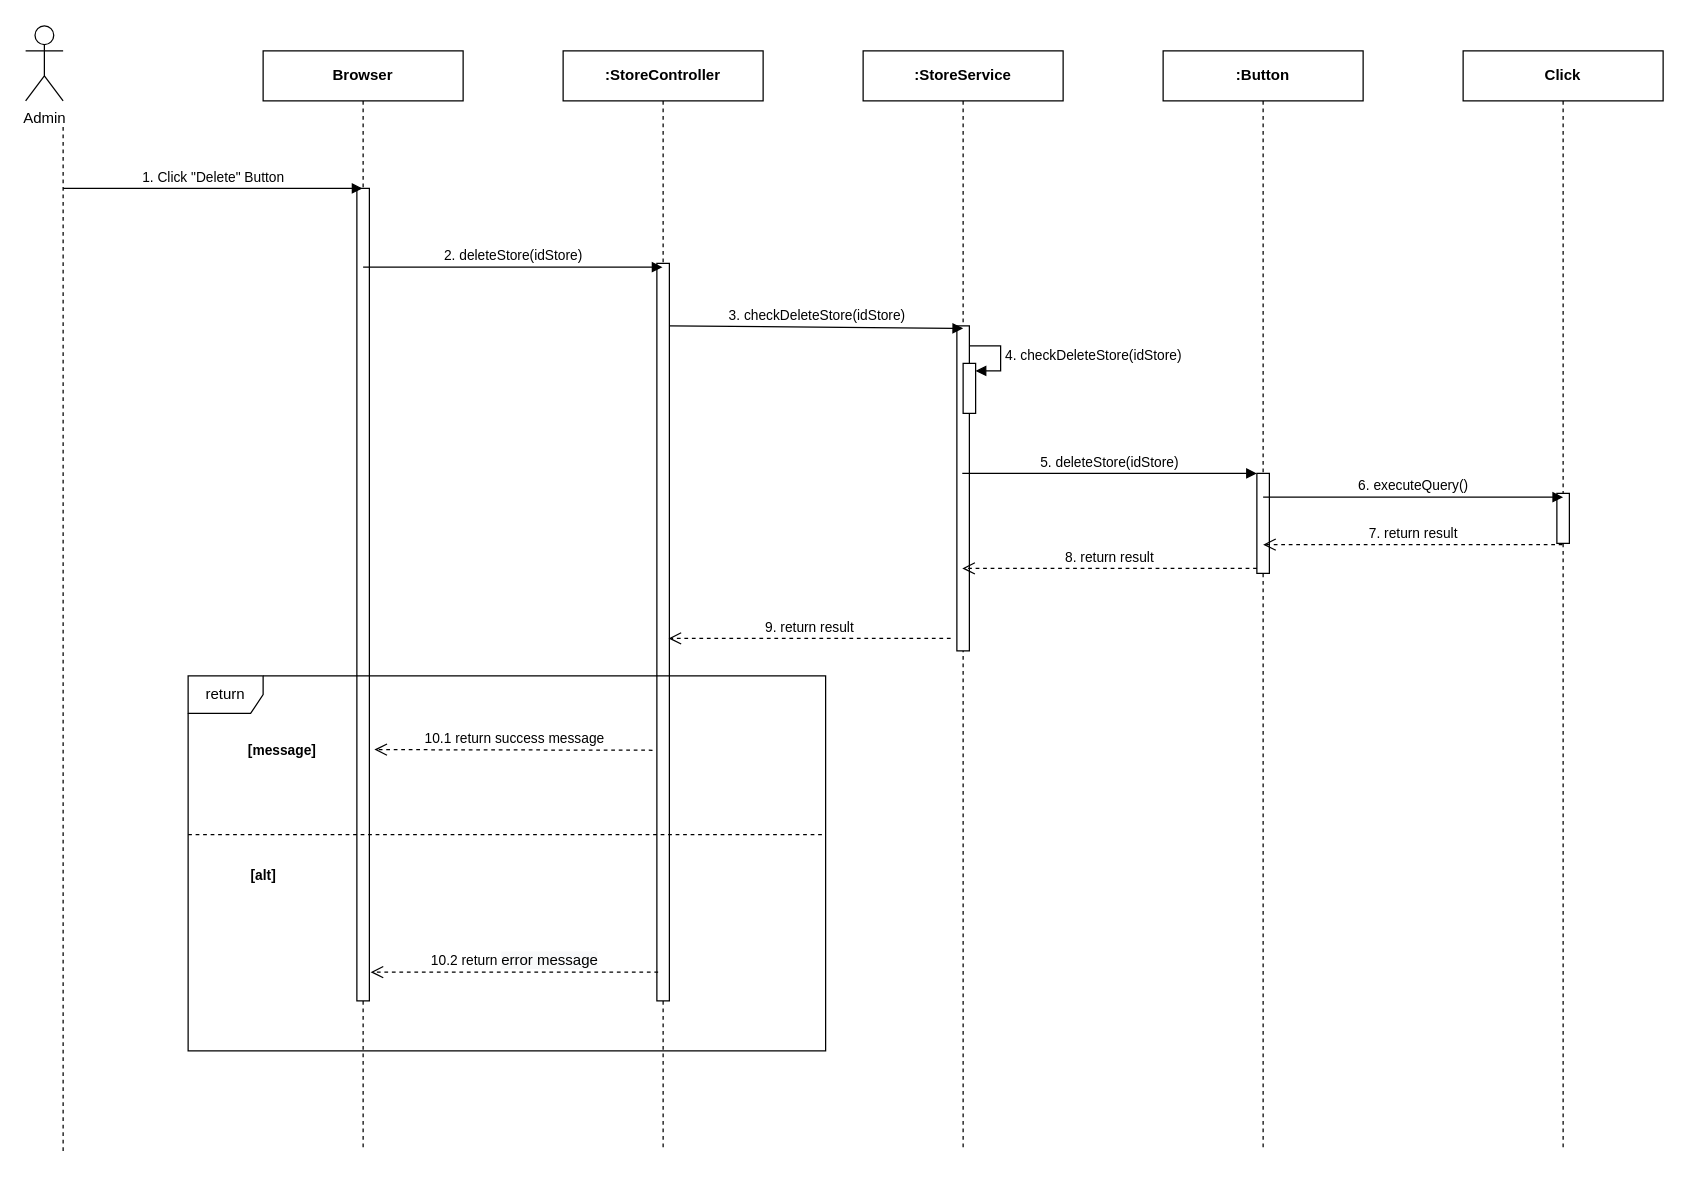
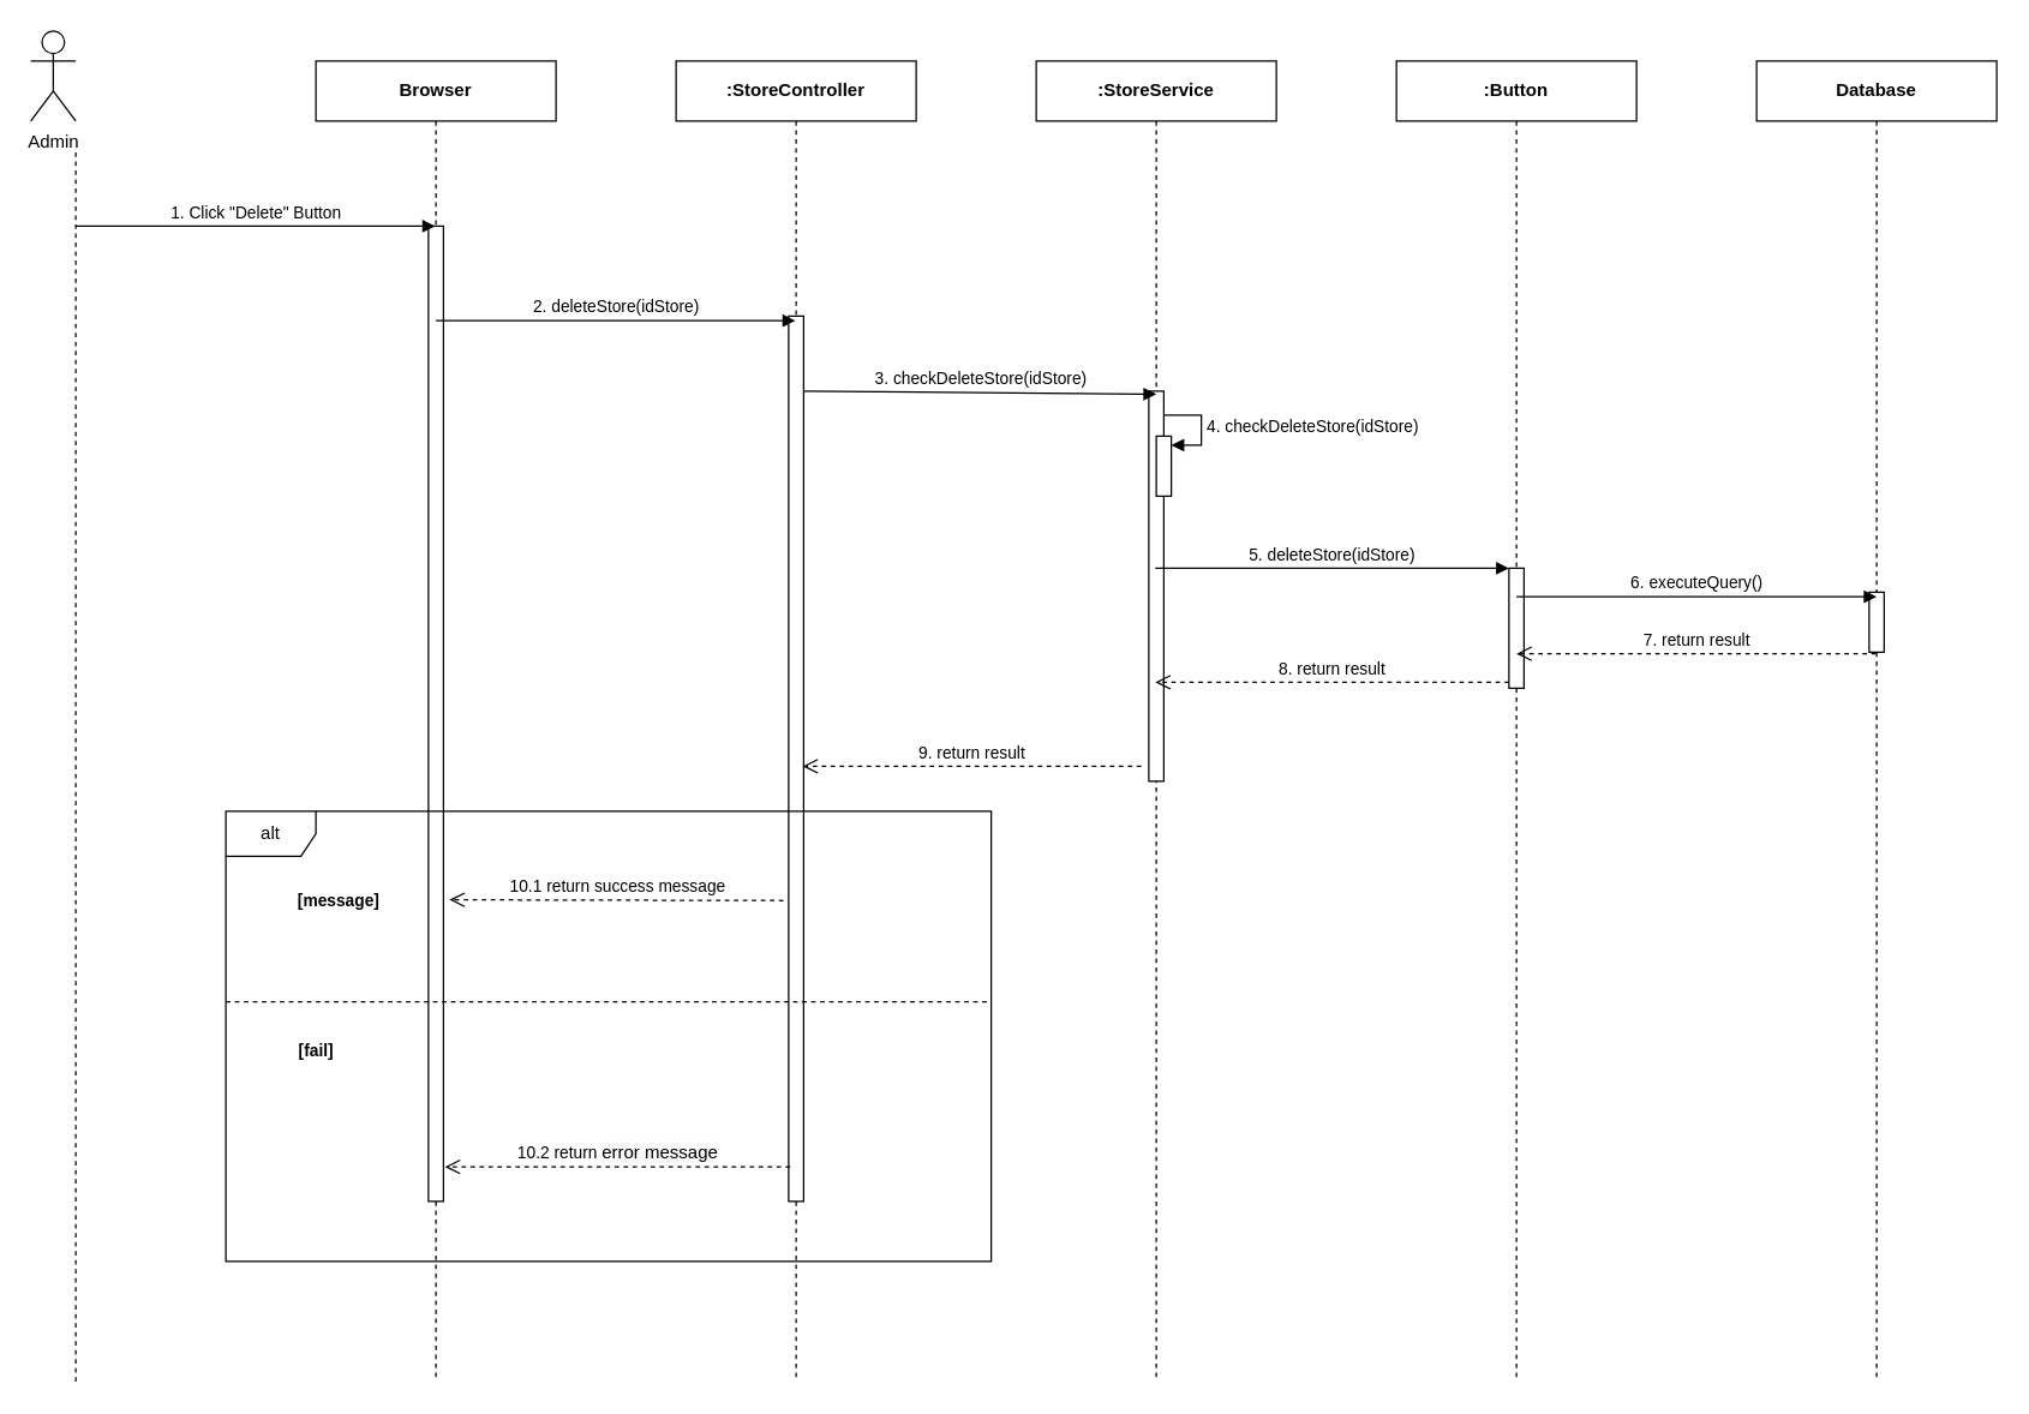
  <mxCell id="0" />
  <mxCell id="1" parent="0" />
- <mxCell id="2" value="&lt;b&gt;Click&lt;/b&gt;" style="shape=umlLifeline;perimeter=lifelinePerimeter;whiteSpace=wrap;html=1;container=1;collapsible=0;recursiveResize=0;outlineConnect=0;" parent="1" vertex="1"><mxGeometry x="1170" y="40" width="160" height="880" as="geometry" /></mxCell>
+ <mxCell id="2" value="&lt;b&gt;Database&lt;/b&gt;" style="shape=umlLifeline;perimeter=lifelinePerimeter;whiteSpace=wrap;html=1;container=1;collapsible=0;recursiveResize=0;outlineConnect=0;" parent="1" vertex="1"><mxGeometry x="1170" y="40" width="160" height="880" as="geometry" /></mxCell>
  <mxCell id="3" value="" style="html=1;points=[];perimeter=orthogonalPerimeter;" parent="2" vertex="1"><mxGeometry x="75" y="354" width="10" height="40" as="geometry" /></mxCell>
  <mxCell id="4" value="&lt;b&gt;Browser&lt;/b&gt;" style="shape=umlLifeline;perimeter=lifelinePerimeter;whiteSpace=wrap;html=1;container=1;collapsible=0;recursiveResize=0;outlineConnect=0;" parent="1" vertex="1"><mxGeometry x="210" y="40" width="160" height="880" as="geometry" /></mxCell>
  <mxCell id="5" value="" style="html=1;points=[];perimeter=orthogonalPerimeter;" parent="4" vertex="1"><mxGeometry x="75" y="110" width="10" height="650" as="geometry" /></mxCell>
  <mxCell id="6" value="&lt;b&gt;:Button&lt;/b&gt;" style="shape=umlLifeline;perimeter=lifelinePerimeter;whiteSpace=wrap;html=1;container=1;collapsible=0;recursiveResize=0;outlineConnect=0;" parent="1" vertex="1"><mxGeometry x="930" y="40" width="160" height="880" as="geometry" /></mxCell>
  <mxCell id="7" value="&lt;b&gt;:StoreService&lt;/b&gt;" style="shape=umlLifeline;perimeter=lifelinePerimeter;whiteSpace=wrap;html=1;container=1;collapsible=0;recursiveResize=0;outlineConnect=0;" parent="1" vertex="1"><mxGeometry x="690" y="40" width="160" height="880" as="geometry" /></mxCell>
  <mxCell id="8" value="" style="html=1;points=[];perimeter=orthogonalPerimeter;" parent="7" vertex="1"><mxGeometry x="75" y="220" width="10" height="260" as="geometry" /></mxCell>
  <mxCell id="9" value="&lt;b&gt;:StoreController&lt;/b&gt;" style="shape=umlLifeline;perimeter=lifelinePerimeter;whiteSpace=wrap;html=1;container=1;collapsible=0;recursiveResize=0;outlineConnect=0;" parent="1" vertex="1"><mxGeometry x="450" y="40" width="160" height="880" as="geometry" /></mxCell>
  <mxCell id="10" value="" style="html=1;points=[];perimeter=orthogonalPerimeter;" parent="9" vertex="1"><mxGeometry x="75" y="170" width="10" height="590" as="geometry" /></mxCell>
  <mxCell id="11" value="1. Click &quot;Delete&quot; Button" style="html=1;verticalAlign=bottom;endArrow=block;" parent="1" target="4" edge="1"><mxGeometry width="80" relative="1" as="geometry"><mxPoint x="50" y="150" as="sourcePoint" /><mxPoint x="130" y="150" as="targetPoint" /></mxGeometry></mxCell>
  <mxCell id="12" value="2. deleteStore(idStore)" style="html=1;verticalAlign=bottom;endArrow=block;" parent="1" edge="1"><mxGeometry width="80" relative="1" as="geometry"><mxPoint x="290" y="213" as="sourcePoint" /><mxPoint x="529.5" y="213" as="targetPoint" /></mxGeometry></mxCell>
  <mxCell id="13" value="3. checkDeleteStore(idStore)" style="html=1;verticalAlign=bottom;endArrow=block;" parent="1" edge="1"><mxGeometry relative="1" as="geometry"><mxPoint x="535" y="260" as="sourcePoint" /><mxPoint x="770" y="262" as="targetPoint" /></mxGeometry></mxCell>
  <mxCell id="14" value="" style="html=1;points=[];perimeter=orthogonalPerimeter;" parent="1" vertex="1"><mxGeometry x="770" y="290" width="10" height="40" as="geometry" /></mxCell>
  <mxCell id="15" value="&lt;span style=&quot;text-align: center&quot;&gt;4. checkDeleteStore(idStore)&lt;/span&gt;" style="edgeStyle=orthogonalEdgeStyle;html=1;align=left;spacingLeft=2;endArrow=block;rounded=0;entryX=1;entryY=0;" parent="1" edge="1"><mxGeometry relative="1" as="geometry"><mxPoint x="775" y="276" as="sourcePoint" /><Array as="points"><mxPoint x="800" y="276" /></Array><mxPoint x="780" y="296" as="targetPoint" /></mxGeometry></mxCell>
  <mxCell id="16" value="" style="html=1;points=[];perimeter=orthogonalPerimeter;" parent="1" vertex="1"><mxGeometry x="1005" y="378" width="10" height="80" as="geometry" /></mxCell>
  <mxCell id="17" value="5. deleteStore(idStore)" style="html=1;verticalAlign=bottom;endArrow=block;entryX=0;entryY=0;" parent="1" target="16" edge="1"><mxGeometry relative="1" as="geometry"><mxPoint x="769.324" y="378" as="sourcePoint" /></mxGeometry></mxCell>
  <mxCell id="18" value="8. return result" style="html=1;verticalAlign=bottom;endArrow=open;dashed=1;endSize=8;exitX=0;exitY=0.95;" parent="1" source="16" edge="1"><mxGeometry relative="1" as="geometry"><mxPoint x="769.324" y="454" as="targetPoint" /></mxGeometry></mxCell>
  <mxCell id="19" value="6. executeQuery()" style="html=1;verticalAlign=bottom;endArrow=block;" parent="1" edge="1"><mxGeometry relative="1" as="geometry"><mxPoint x="1010" y="397" as="sourcePoint" /><mxPoint x="1250" y="397" as="targetPoint" /></mxGeometry></mxCell>
  <mxCell id="20" value="7. return result" style="html=1;verticalAlign=bottom;endArrow=open;dashed=1;endSize=8;" parent="1" edge="1"><mxGeometry relative="1" as="geometry"><mxPoint x="1010" y="435" as="targetPoint" /><mxPoint x="1249.5" y="435" as="sourcePoint" /></mxGeometry></mxCell>
- <mxCell id="21" value="return" style="shape=umlFrame;whiteSpace=wrap;html=1;" parent="1" vertex="1"><mxGeometry x="150" y="540" width="510" height="300" as="geometry" /></mxCell>
+ <mxCell id="21" value="alt" style="shape=umlFrame;whiteSpace=wrap;html=1;" parent="1" vertex="1"><mxGeometry x="150" y="540" width="510" height="300" as="geometry" /></mxCell>
  <mxCell id="22" value="10.1 return success message" style="html=1;verticalAlign=bottom;endArrow=open;dashed=1;endSize=8;" parent="1" edge="1"><mxGeometry relative="1" as="geometry"><mxPoint x="299" y="599" as="targetPoint" /><mxPoint x="521.5" y="599.5" as="sourcePoint" /></mxGeometry></mxCell>
  <mxCell id="23" value="&lt;span style=&quot;font-size: 11px ; background-color: rgb(255 , 255 , 255)&quot;&gt;&lt;b&gt;[message]&lt;/b&gt;&lt;/span&gt;" style="text;html=1;align=center;verticalAlign=middle;resizable=0;points=[];autosize=1;" parent="1" vertex="1"><mxGeometry x="190" y="590" width="70" height="20" as="geometry" /></mxCell>
- <mxCell id="24" value="&lt;span style=&quot;font-size: 11px ; background-color: rgb(255 , 255 , 255)&quot;&gt;&lt;b&gt;[alt]&lt;/b&gt;&lt;/span&gt;" style="text;html=1;align=center;verticalAlign=middle;resizable=0;points=[];autosize=1;" parent="1" vertex="1"><mxGeometry x="190" y="690" width="40" height="20" as="geometry" /></mxCell>
+ <mxCell id="24" value="&lt;span style=&quot;font-size: 11px ; background-color: rgb(255 , 255 , 255)&quot;&gt;&lt;b&gt;[fail]&lt;/b&gt;&lt;/span&gt;" style="text;html=1;align=center;verticalAlign=middle;resizable=0;points=[];autosize=1;" parent="1" vertex="1"><mxGeometry x="190" y="690" width="40" height="20" as="geometry" /></mxCell>
  <mxCell id="25" value="10.2 return&amp;nbsp;&lt;span style=&quot;font-size: 12px ; background-color: rgb(248 , 249 , 250)&quot;&gt;error message&lt;/span&gt;" style="html=1;verticalAlign=bottom;endArrow=open;dashed=1;endSize=8;" parent="1" edge="1"><mxGeometry relative="1" as="geometry"><mxPoint x="526" y="777" as="sourcePoint" /><mxPoint x="296" y="777" as="targetPoint" /></mxGeometry></mxCell>
  <mxCell id="26" value="" style="endArrow=none;dashed=1;html=1;" parent="1" edge="1"><mxGeometry width="50" height="50" relative="1" as="geometry"><mxPoint x="150" y="667" as="sourcePoint" /><mxPoint x="660" y="667" as="targetPoint" /></mxGeometry></mxCell>
  <mxCell id="27" value="9. return result" style="html=1;verticalAlign=bottom;endArrow=open;dashed=1;endSize=8;" parent="1" edge="1"><mxGeometry relative="1" as="geometry"><mxPoint x="534.324" y="510" as="targetPoint" /><mxPoint x="760" y="510" as="sourcePoint" /></mxGeometry></mxCell>
  <mxCell id="28" value="Admin" style="shape=umlActor;verticalLabelPosition=bottom;verticalAlign=top;html=1;outlineConnect=0;rounded=0;glass=0;sketch=0;fillColor=none;" vertex="1" parent="1"><mxGeometry x="20" y="20" width="30" height="60" as="geometry" /></mxCell>
  <mxCell id="29" value="" style="endArrow=none;dashed=1;html=1;" edge="1" parent="1"><mxGeometry width="50" height="50" relative="1" as="geometry"><mxPoint x="50" y="920" as="sourcePoint" /><mxPoint x="50" y="100" as="targetPoint" /></mxGeometry></mxCell>
